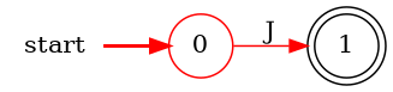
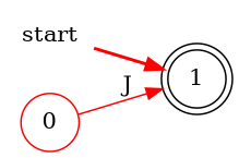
  digraph {
    rankdir=LR
    node [color=black]
    edge [color=red]
    start [shape=plaintext]
    0 [color=red shape=circle]
    1 [shape=doublecircle]
-   start -> 0 [style=bold]
+   start -> 1 [style=bold]
    0 -> 1 [label=J style=solid]
  }
